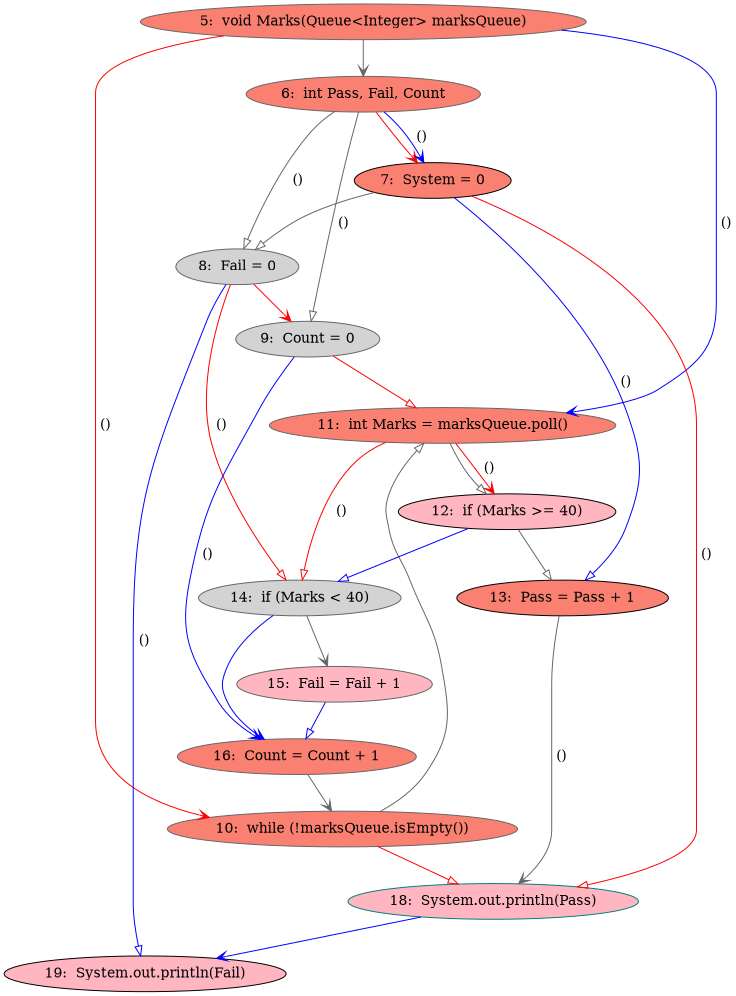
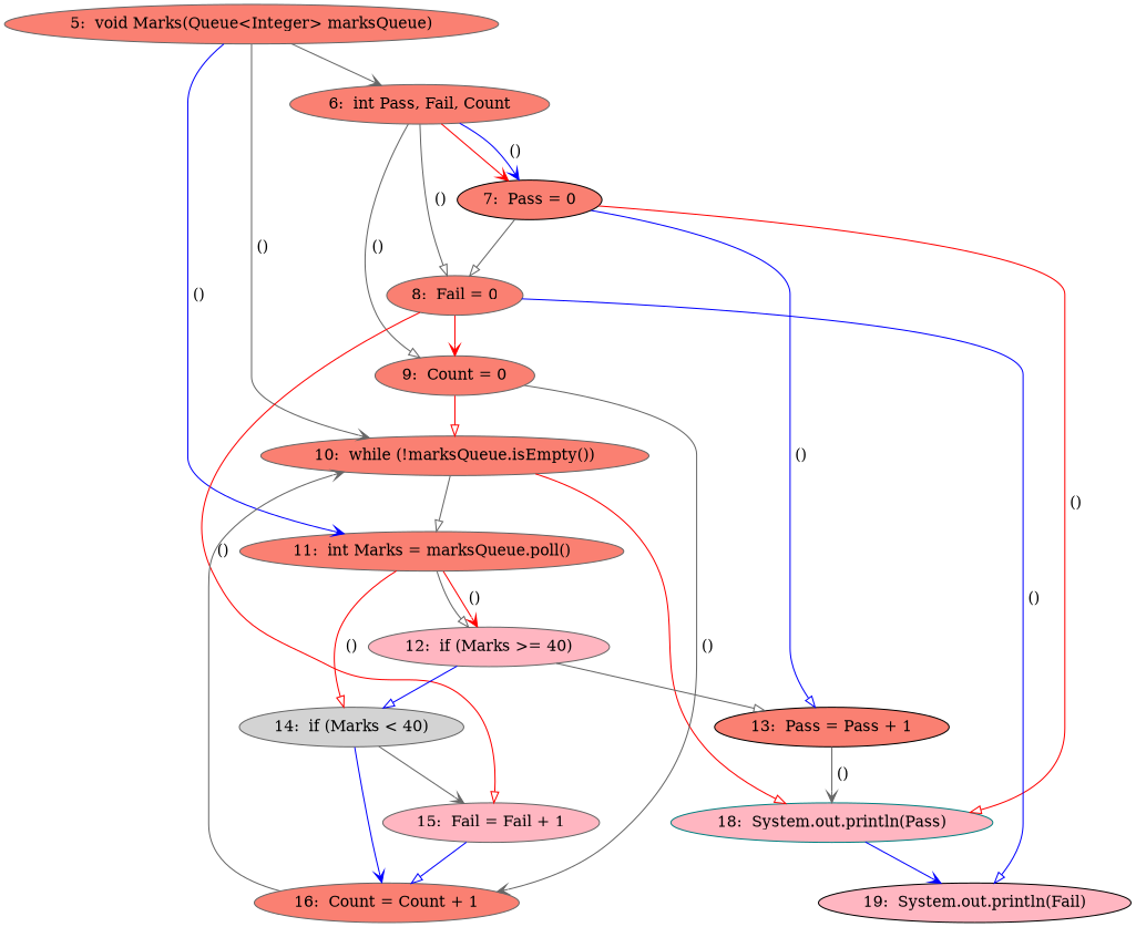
  digraph {
    node [color=gray40 fillcolor=salmon style=filled]
    edge [arrowhead=onormal color=gray40]
    n1 [label="5:  void Marks(Queue<Integer> marksQueue)"]
    n2 [label="6:  int Pass, Fail, Count"]
    n3 [label="10:  while (!marksQueue.isEmpty())"]
    n4 [label="11:  int Marks = marksQueue.poll()"]
-   n5 [color=black label="7:  System = 0"]
-   n6 [fillcolor=lightgrey label="8:  Fail = 0"]
-   n7 [fillcolor=lightgrey label="9:  Count = 0"]
+   n5 [color=black label="7:  Pass = 0"]
+   n6 [label="8:  Fail = 0"]
+   n7 [label="9:  Count = 0"]
    n8 [color=teal fillcolor=lightpink label="18:  System.out.println(Pass)"]
-   n9 [color=black fillcolor=lightpink label="12:  if (Marks >= 40)"]
+   n9 [fillcolor=lightpink label="12:  if (Marks >= 40)"]
    n10 [fillcolor=lightgrey label="14:  if (Marks < 40)"]
    n11 [color=black label="13:  Pass = Pass + 1"]
    n12 [color=black fillcolor=lightpink label="19:  System.out.println(Fail)"]
    n13 [fillcolor=lightpink label="15:  Fail = Fail + 1"]
    n14 [label="16:  Count = Count + 1"]
    n1 -> n2 [arrowhead=vee]
-   n1 -> n3 [arrowhead=vee color=red label=" ()"]
+   n1 -> n3 [arrowhead=vee label=" ()"]
    n1 -> n4 [arrowhead=vee color=blue label=" ()"]
    n2 -> n5 [arrowhead=vee color=red]
    n2 -> n5 [arrowhead=vee color=blue label=" ()"]
    n2 -> n6 [label=" ()"]
    n2 -> n7 [label=" ()"]
    n3 -> n4
    n3 -> n8 [color=red]
    n4 -> n9
    n4 -> n9 [arrowhead=vee color=red label=" ()"]
    n4 -> n10 [color=red label=" ()"]
    n5 -> n6
    n5 -> n8 [color=red label=" ()"]
    n5 -> n11 [color=blue label=" ()"]
    n6 -> n7 [arrowhead=vee color=red]
    n6 -> n12 [color=blue label=" ()"]
-   n6 -> n10 [color=red label=" ()"]
-   n7 -> n4 [color=red]
-   n7 -> n14 [arrowhead=vee color=blue label=" ()"]
+   n6 -> n13 [color=red label=" ()"]
+   n7 -> n3 [color=red]
+   n7 -> n14 [arrowhead=vee label=" ()"]
    n8 -> n12 [arrowhead=vee color=blue]
    n9 -> n10 [color=blue]
    n9 -> n11
    n10 -> n13 [arrowhead=vee]
    n10 -> n14 [arrowhead=vee color=blue]
    n11 -> n8 [arrowhead=vee label=" ()"]
    n13 -> n14 [color=blue]
    n14 -> n3 [arrowhead=vee]
  }
